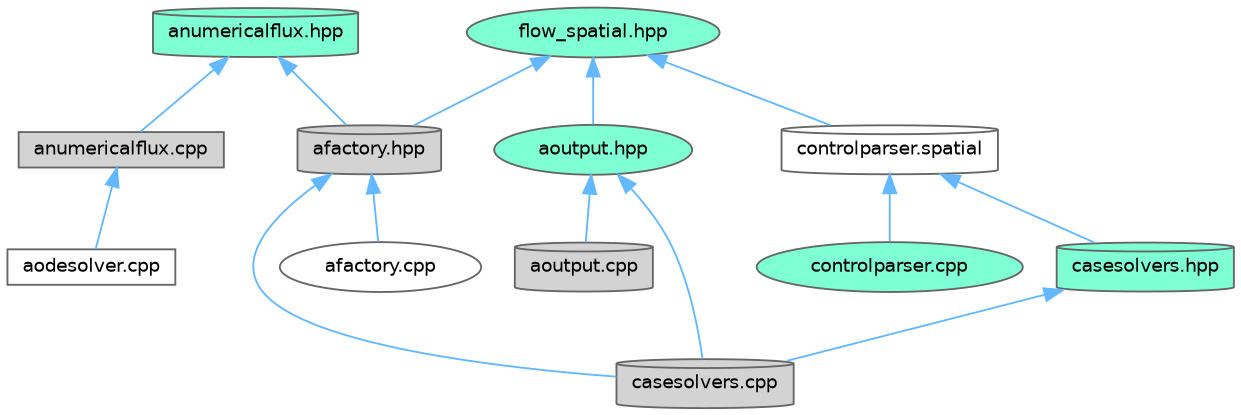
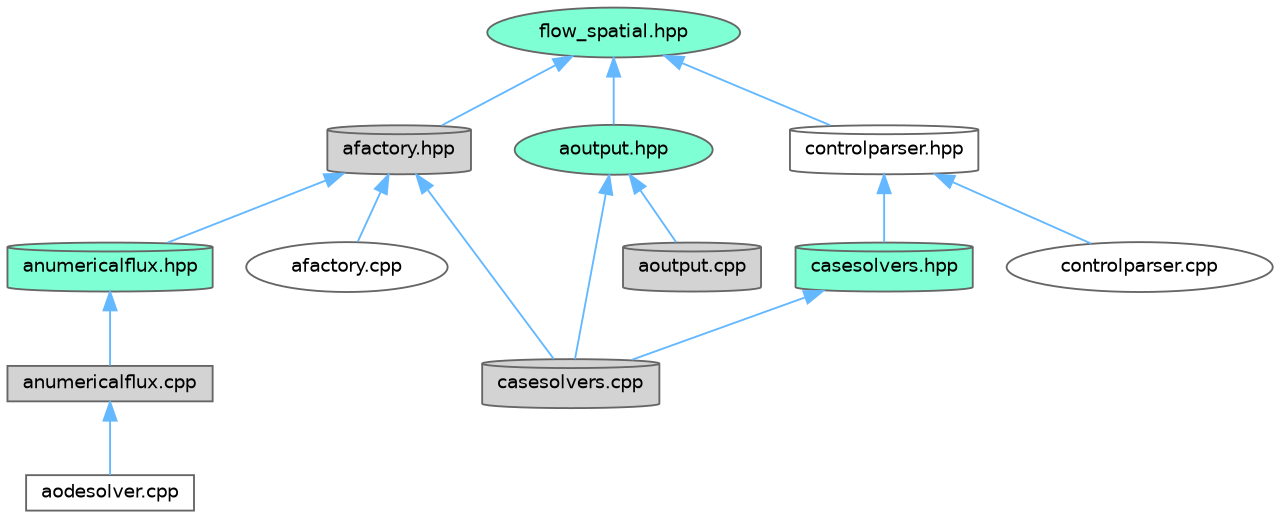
  digraph {
    node [color=grey40 fillcolor=aquamarine fontname=Helvetica fontsize=10 shape=cylinder style=filled]
    edge [color=steelblue1 dir=back fontname=Helvetica fontsize=10 labelfontname=Helvetica labelfontsize=10 style=solid]
    n1 [color=gray40 fontcolor=black height=0.2 label="anumericalflux.hpp" width=0.4]
    n2 [fillcolor=lightgrey height=0.2 label="afactory.hpp" width=0.4]
    n3 [fillcolor=lightgrey height=0.2 label="anumericalflux.cpp" shape=box width=0.4]
    n4 [fillcolor=white height=0.2 label="afactory.cpp" shape=ellipse width=0.4]
    n5 [fillcolor=lightgrey height=0.2 label="casesolvers.cpp" width=0.4]
    n6 [fillcolor=white height=0.2 label="aodesolver.cpp" shape=box width=0.4]
    n7 [height=0.2 label="flow_spatial.hpp" shape=ellipse width=0.4]
    n8 [height=0.2 label="aoutput.hpp" shape=ellipse width=0.4]
-   n9 [fillcolor=white height=0.2 label="controlparser.spatial" width=0.4]
+   n9 [fillcolor=white height=0.2 label="controlparser.hpp" width=0.4]
    n10 [fillcolor=lightgrey height=0.2 label="aoutput.cpp" width=0.4]
    n11 [height=0.2 label="casesolvers.hpp" width=0.4]
-   n12 [height=0.2 label="controlparser.cpp" shape=ellipse width=0.4]
-   n1 -> n2
+   n12 [fillcolor=white height=0.2 label="controlparser.cpp" shape=ellipse width=0.4]
+   n2 -> n1
    n1 -> n3
    n2 -> n4
    n2 -> n5
    n3 -> n6
    n7 -> n2
    n7 -> n8
    n7 -> n9
    n8 -> n5
    n8 -> n10
    n9 -> n11
    n9 -> n12
    n11 -> n5
  }
